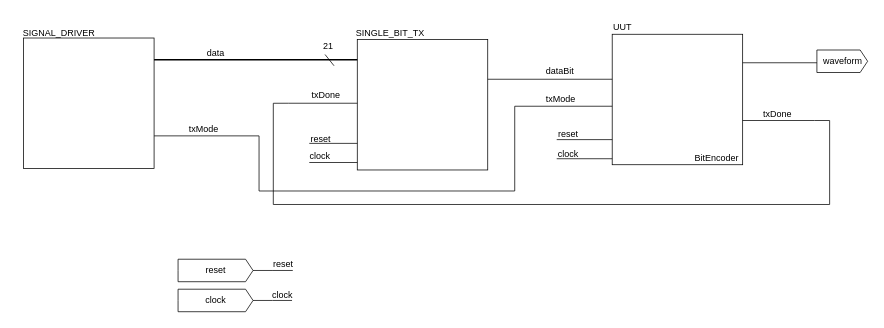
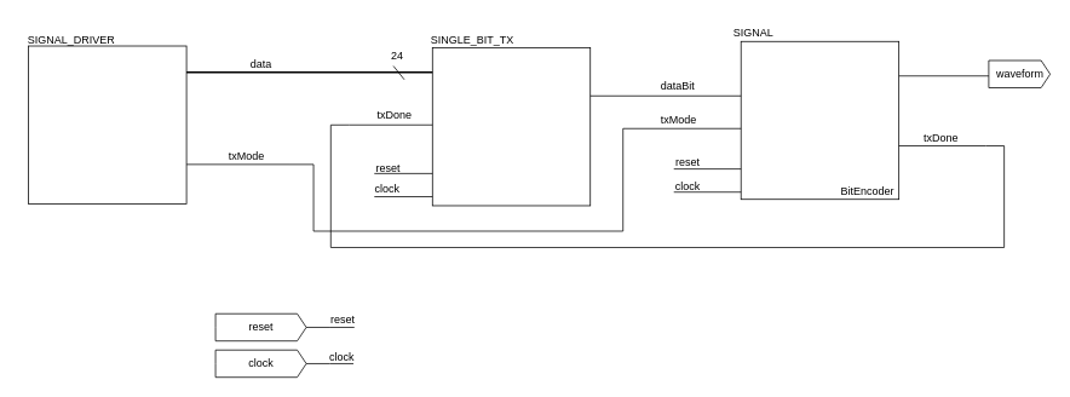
  <mxCell id="0" />
  <mxCell id="1" parent="0" />
  <mxCell id="2" value="" style="line;strokeWidth=1;html=1;" parent="1" vertex="1"><mxGeometry x="742" y="205.97" width="85" height="10" as="geometry" /></mxCell>
  <mxCell id="3" value="" style="line;strokeWidth=1;html=1;" parent="1" vertex="1"><mxGeometry x="742" y="180.47" width="86" height="10" as="geometry" /></mxCell>
  <mxCell id="4" value="" style="line;strokeWidth=1;html=1;" parent="1" vertex="1"><mxGeometry x="412" y="185.5" width="86" height="10" as="geometry" /></mxCell>
  <mxCell id="5" value="" style="line;strokeWidth=1;html=1;" parent="1" vertex="1"><mxGeometry x="412" y="211" width="85" height="10" as="geometry" /></mxCell>
  <mxCell id="6" value="" style="line;strokeWidth=1;html=1;" parent="1" vertex="1"><mxGeometry x="988" y="77.97" width="105" height="10" as="geometry" /></mxCell>
  <mxCell id="7" style="edgeStyle=orthogonalEdgeStyle;rounded=0;orthogonalLoop=1;jettySize=auto;html=1;exitX=1;exitY=0.5;exitDx=0;exitDy=0;exitPerimeter=0;entryX=0;entryY=0.5;entryDx=0;entryDy=0;entryPerimeter=0;endArrow=none;endFill=0;" parent="1" source="8" target="12" edge="1"><mxGeometry relative="1" as="geometry"><Array as="points"><mxPoint x="1106" y="160" /><mxPoint x="1106" y="272" /><mxPoint x="364" y="272" /><mxPoint x="364" y="137" /></Array></mxGeometry></mxCell>
  <mxCell id="8" value="" style="line;strokeWidth=1;html=1;" parent="1" vertex="1"><mxGeometry x="981" y="155" width="105" height="10" as="geometry" /></mxCell>
  <mxCell id="9" value="" style="line;strokeWidth=1;html=1;" parent="1" vertex="1"><mxGeometry x="571" y="99.97" width="275" height="10" as="geometry" /></mxCell>
  <mxCell id="10" style="edgeStyle=orthogonalEdgeStyle;rounded=0;orthogonalLoop=1;jettySize=auto;html=1;exitX=0;exitY=0.5;exitDx=0;exitDy=0;exitPerimeter=0;entryX=1;entryY=0.75;entryDx=0;entryDy=0;endArrow=none;endFill=0;" parent="1" source="11" target="37" edge="1"><mxGeometry relative="1" as="geometry"><Array as="points"><mxPoint x="686" y="254" /><mxPoint x="345" y="254" /><mxPoint x="345" y="181" /></Array></mxGeometry></mxCell>
  <mxCell id="11" value="" style="line;strokeWidth=1;html=1;" parent="1" vertex="1"><mxGeometry x="686" y="135.97" width="161" height="10" as="geometry" /></mxCell>
  <mxCell id="12" value="" style="line;strokeWidth=1;html=1;" parent="1" vertex="1"><mxGeometry x="384" y="131.97" width="161" height="10" as="geometry" /></mxCell>
  <mxCell id="13" value="" style="group" parent="1" connectable="0" vertex="1"><mxGeometry x="424" y="47.97" width="29" height="39" as="geometry" /></mxCell>
- <mxCell id="14" value="21" style="text;html=1;align=center;verticalAlign=middle;resizable=0;points=[];autosize=1;strokeColor=none;fillColor=none;container=0;" parent="13" vertex="1"><mxGeometry x="-3" width="32" height="27" as="geometry" /></mxCell>
+ <mxCell id="14" value="24" style="text;html=1;align=center;verticalAlign=middle;resizable=0;points=[];autosize=1;strokeColor=none;fillColor=none;container=0;" parent="13" vertex="1"><mxGeometry x="-3" width="32" height="27" as="geometry" /></mxCell>
  <mxCell id="15" value="" style="endArrow=none;html=1;rounded=0;strokeWidth=1;" parent="13" edge="1"><mxGeometry width="50" height="50" relative="1" as="geometry"><mxPoint x="21" y="39" as="sourcePoint" /><mxPoint x="9" y="24" as="targetPoint" /></mxGeometry></mxCell>
  <mxCell id="16" value="" style="group" parent="1" connectable="0" vertex="1"><mxGeometry x="816" y="20.97" width="178" height="202.03" as="geometry" /></mxCell>
- <mxCell id="17" value="UUT" style="text;html=1;strokeColor=none;fillColor=none;align=center;verticalAlign=middle;whiteSpace=wrap;rounded=0;" parent="16" vertex="1"><mxGeometry x="-16" width="60" height="30" as="geometry" /></mxCell>
+ <mxCell id="17" value="SIGNAL" style="text;html=1;strokeColor=none;fillColor=none;align=center;verticalAlign=middle;whiteSpace=wrap;rounded=0;" parent="16" vertex="1"><mxGeometry x="-16" width="60" height="30" as="geometry" /></mxCell>
  <mxCell id="18" value="" style="whiteSpace=wrap;html=1;aspect=fixed;" parent="16" vertex="1"><mxGeometry y="24" width="174" height="174" as="geometry" /></mxCell>
  <mxCell id="19" value="BitEncoder" style="text;html=1;align=center;verticalAlign=middle;resizable=0;points=[];autosize=1;strokeColor=none;fillColor=none;" parent="16" vertex="1"><mxGeometry x="100" y="175.03" width="78" height="27" as="geometry" /></mxCell>
  <mxCell id="20" value="dataBit" style="text;html=1;align=center;verticalAlign=middle;resizable=0;points=[];autosize=1;strokeColor=none;fillColor=none;" parent="1" vertex="1"><mxGeometry x="718" y="81.97" width="56" height="27" as="geometry" /></mxCell>
  <mxCell id="21" value="" style="line;strokeWidth=2;html=1;" parent="1" vertex="1"><mxGeometry x="159" y="73.97" width="346" height="10" as="geometry" /></mxCell>
  <mxCell id="22" value="SINGLE_BIT_TX" style="text;html=1;strokeColor=none;fillColor=none;align=center;verticalAlign=middle;whiteSpace=wrap;rounded=0;" parent="1" vertex="1"><mxGeometry x="490" y="29" width="60" height="30" as="geometry" /></mxCell>
  <mxCell id="23" value="" style="whiteSpace=wrap;html=1;aspect=fixed;" parent="1" vertex="1"><mxGeometry x="476" y="51.97" width="174" height="174" as="geometry" /></mxCell>
  <mxCell id="24" value="txDone" style="text;html=1;align=center;verticalAlign=middle;resizable=0;points=[];autosize=1;strokeColor=none;fillColor=none;" parent="1" vertex="1"><mxGeometry x="405" y="113.97" width="57" height="27" as="geometry" /></mxCell>
  <mxCell id="25" value="waveform" style="html=1;shadow=0;dashed=0;align=center;verticalAlign=middle;shape=mxgraph.arrows2.arrow;dy=0;dx=10;notch=0;" parent="1" vertex="1"><mxGeometry x="1088.999" y="65.97" width="67.681" height="30" as="geometry" /></mxCell>
  <mxCell id="26" value="txDone" style="text;html=1;align=center;verticalAlign=middle;resizable=0;points=[];autosize=1;strokeColor=none;fillColor=none;" parent="1" vertex="1"><mxGeometry x="1007" y="138" width="57" height="27" as="geometry" /></mxCell>
  <mxCell id="27" value="reset" style="text;html=1;align=center;verticalAlign=middle;resizable=0;points=[];autosize=1;strokeColor=none;fillColor=none;" parent="1" vertex="1"><mxGeometry x="404" y="171" width="46" height="27" as="geometry" /></mxCell>
  <mxCell id="28" value="clock" style="text;html=1;align=center;verticalAlign=middle;resizable=0;points=[];autosize=1;strokeColor=none;fillColor=none;" parent="1" vertex="1"><mxGeometry x="403" y="194" width="46" height="27" as="geometry" /></mxCell>
  <mxCell id="29" value="reset" style="text;html=1;align=center;verticalAlign=middle;resizable=0;points=[];autosize=1;strokeColor=none;fillColor=none;" parent="1" vertex="1"><mxGeometry x="734" y="165" width="46" height="27" as="geometry" /></mxCell>
  <mxCell id="30" value="clock" style="text;html=1;align=center;verticalAlign=middle;resizable=0;points=[];autosize=1;strokeColor=none;fillColor=none;" parent="1" vertex="1"><mxGeometry x="734" y="191.97" width="46" height="27" as="geometry" /></mxCell>
  <mxCell id="31" style="edgeStyle=orthogonalEdgeStyle;rounded=0;orthogonalLoop=1;jettySize=auto;html=1;exitX=1;exitY=0.5;exitDx=0;exitDy=0;exitPerimeter=0;endArrow=none;endFill=0;" parent="1" source="32" edge="1"><mxGeometry relative="1" as="geometry"><mxPoint x="390" y="360" as="targetPoint" /></mxGeometry></mxCell>
  <mxCell id="32" value="reset" style="html=1;shadow=0;dashed=0;align=center;verticalAlign=middle;shape=mxgraph.arrows2.arrow;dy=0;dx=10;notch=0;" parent="1" vertex="1"><mxGeometry x="237" y="345" width="100" height="30" as="geometry" /></mxCell>
  <mxCell id="33" style="edgeStyle=orthogonalEdgeStyle;rounded=0;orthogonalLoop=1;jettySize=auto;html=1;exitX=1;exitY=0.5;exitDx=0;exitDy=0;exitPerimeter=0;endArrow=none;endFill=0;" parent="1" source="34" edge="1"><mxGeometry relative="1" as="geometry"><mxPoint x="389" y="400" as="targetPoint" /></mxGeometry></mxCell>
  <mxCell id="34" value="clock" style="html=1;shadow=0;dashed=0;align=center;verticalAlign=middle;shape=mxgraph.arrows2.arrow;dy=0;dx=10;notch=0;" parent="1" vertex="1"><mxGeometry x="237" y="385" width="100" height="30" as="geometry" /></mxCell>
  <mxCell id="35" value="reset" style="text;html=1;align=center;verticalAlign=middle;resizable=0;points=[];autosize=1;strokeColor=none;fillColor=none;" parent="1" vertex="1"><mxGeometry x="354" y="338" width="46" height="27" as="geometry" /></mxCell>
  <mxCell id="36" value="clock" style="text;html=1;align=center;verticalAlign=middle;resizable=0;points=[];autosize=1;strokeColor=none;fillColor=none;" parent="1" vertex="1"><mxGeometry x="353" y="379" width="46" height="27" as="geometry" /></mxCell>
  <mxCell id="37" value="" style="whiteSpace=wrap;html=1;aspect=fixed;" parent="1" vertex="1"><mxGeometry x="31" y="49.97" width="174" height="174" as="geometry" /></mxCell>
  <mxCell id="38" value="SIGNAL_DRIVER" style="text;html=1;align=center;verticalAlign=middle;resizable=0;points=[];autosize=1;strokeColor=none;fillColor=none;" parent="1" vertex="1"><mxGeometry x="20" y="30" width="115" height="27" as="geometry" /></mxCell>
  <mxCell id="39" value="data" style="text;html=1;align=center;verticalAlign=middle;resizable=0;points=[];autosize=1;strokeColor=none;fillColor=none;" parent="1" vertex="1"><mxGeometry x="266" y="56.97" width="42" height="27" as="geometry" /></mxCell>
  <mxCell id="40" value="txMode" style="text;html=1;align=center;verticalAlign=middle;resizable=0;points=[];autosize=1;strokeColor=none;fillColor=none;" parent="1" vertex="1"><mxGeometry x="242" y="158" width="58" height="27" as="geometry" /></mxCell>
  <mxCell id="41" value="txMode" style="text;html=1;align=center;verticalAlign=middle;resizable=0;points=[];autosize=1;strokeColor=none;fillColor=none;" parent="1" vertex="1"><mxGeometry x="718" y="118" width="58" height="27" as="geometry" /></mxCell>
